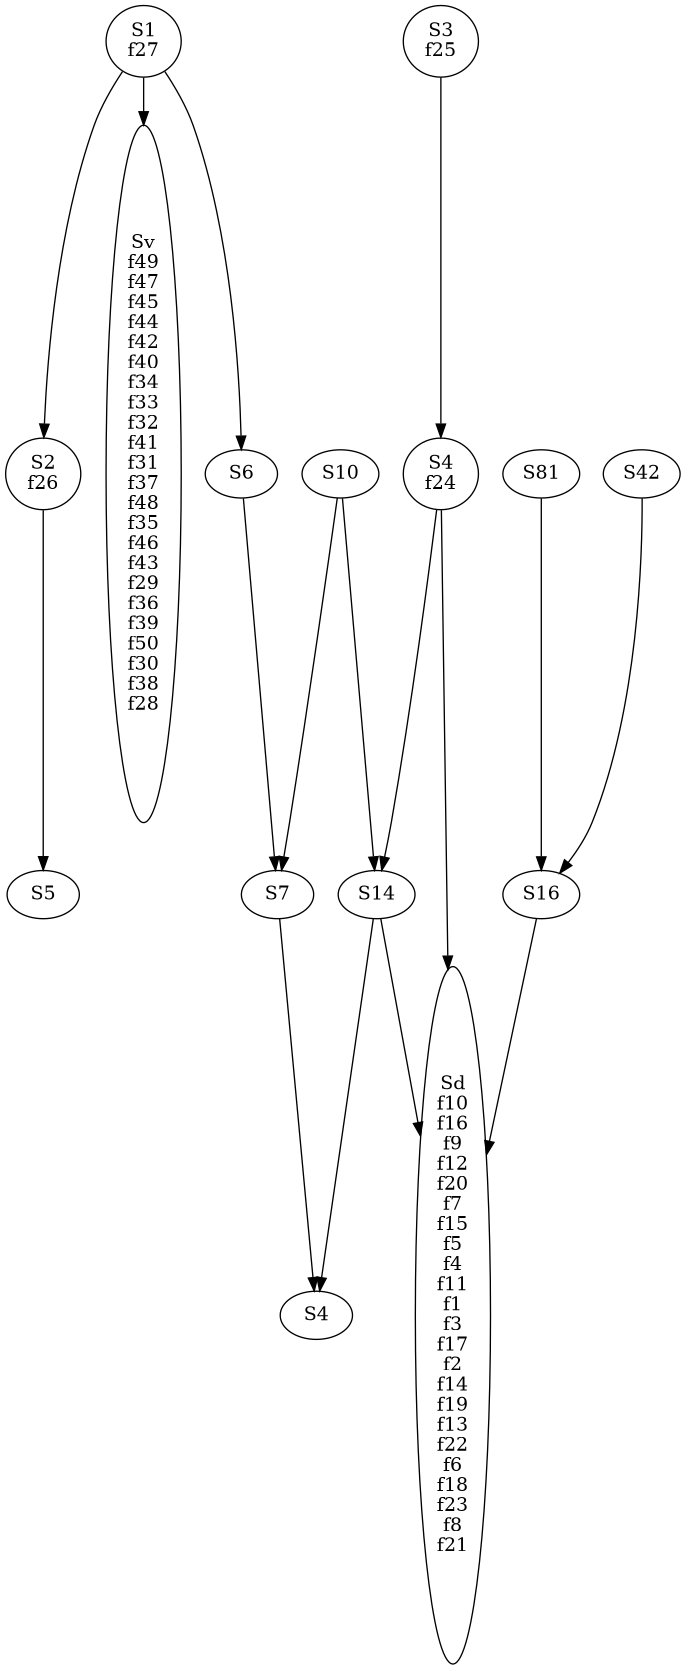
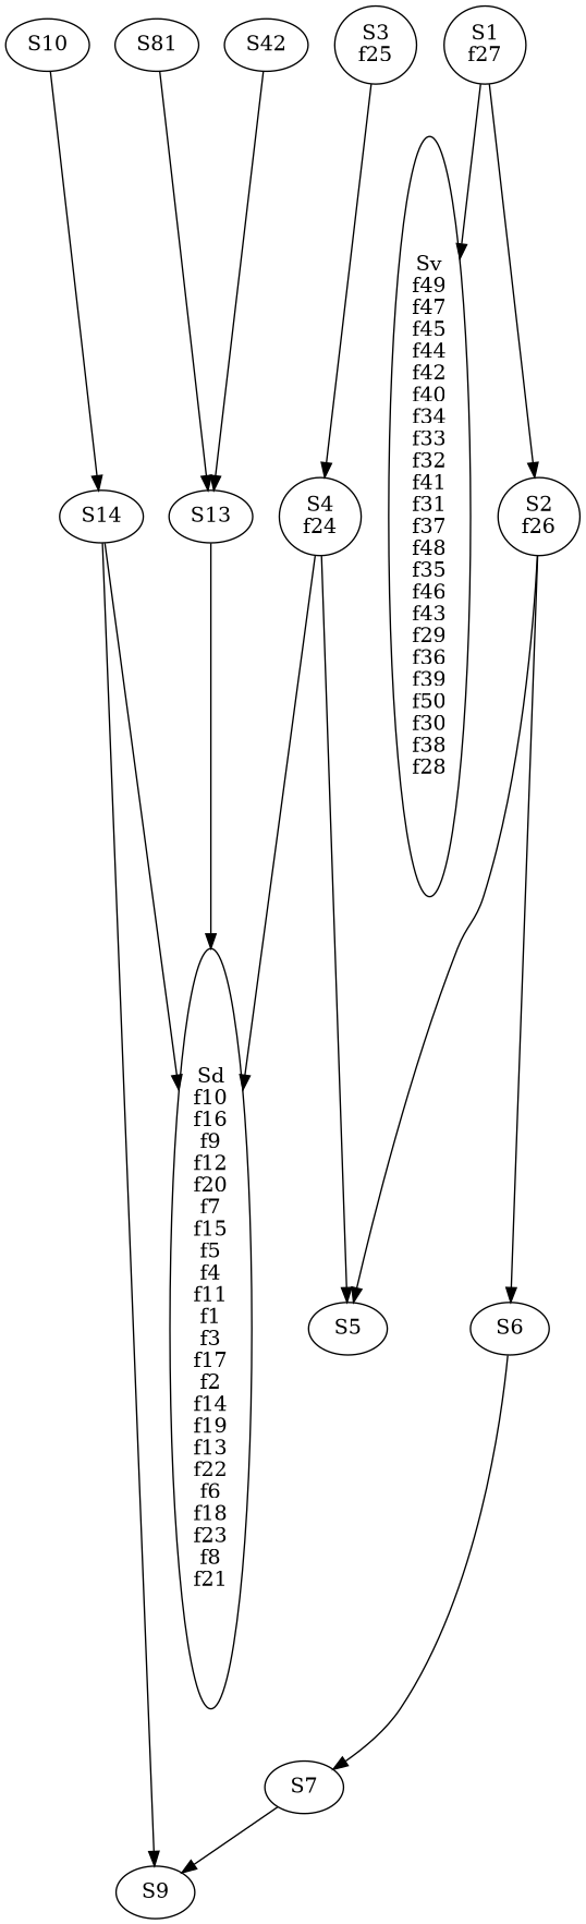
  digraph {
    n1 [label=S14]
-   n2 [label=S4]
+   n2 [label=S9]
    n3 [label="Sd\nf10\nf16\nf9\nf12\nf20\nf7\nf15\nf5\nf4\nf11\nf1\nf3\nf17\nf2\nf14\nf19\nf13\nf22\nf6\nf18\nf23\nf8\nf21"]
-   n4 [label=S16]
+   n4 [label=S13]
    n5 [label=S6]
    n6 [label=S7]
    n7 [label="S2\nf26"]
    n8 [label=S5]
    n9 [label="S3\nf25"]
    n10 [label="S4\nf24"]
    n11 [label="S1\nf27"]
    n12 [label="Sv\nf49\nf47\nf45\nf44\nf42\nf40\nf34\nf33\nf32\nf41\nf31\nf37\nf48\nf35\nf46\nf43\nf29\nf36\nf39\nf50\nf30\nf38\nf28"]
    n13 [label=S42]
    n14 [label=S10]
    n15 [label=S81]
    n1 -> n2
    n1 -> n3
    n4 -> n3
    n5 -> n6
    n6 -> n2
    n7 -> n8
    n9 -> n10
    n10 -> n3
-   n10 -> n1
-   n11 -> n5
+   n10 -> n8
+   n7 -> n5
    n11 -> n7
    n11 -> n12
    n13 -> n4
    n14 -> n1
-   n14 -> n6
    n15 -> n4
  }
